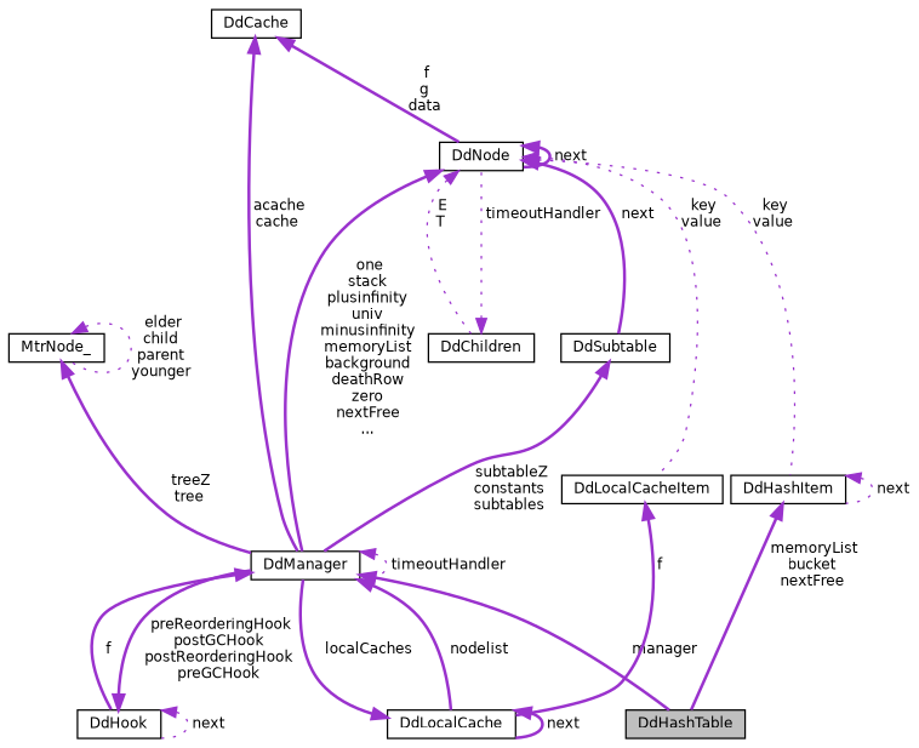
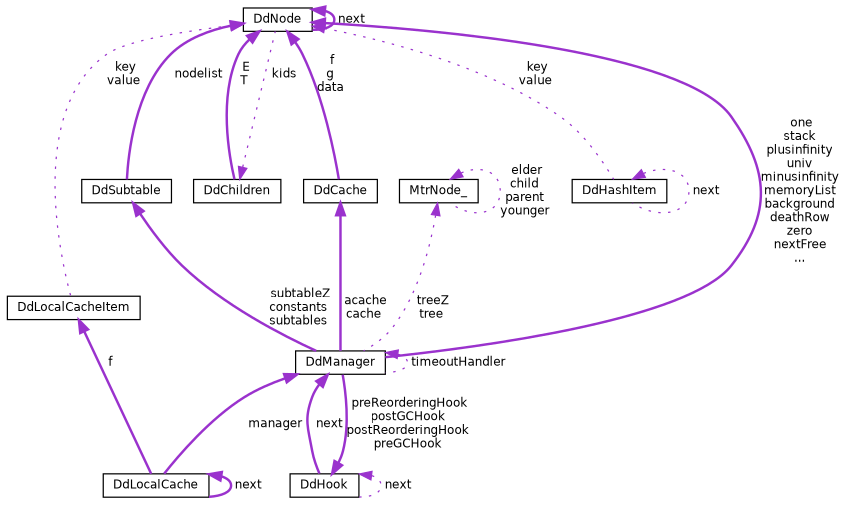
  digraph {
    node [color=black fillcolor=white fontname=Helvetica fontsize=10 shape=record style=filled]
    edge [color=darkorchid3 dir=back fontname=Helvetica fontsize=10 labelfontname=Helvetica labelfontsize=10 style=bold]
-   n1 [fillcolor=grey75 fontcolor=black height=0.2 label=DdHashTable width=0.4]
    n2 [height=0.2 label=DdManager width=0.4]
    n3 [height=0.2 label=DdLocalCache width=0.4]
    n4 [height=0.2 label=DdHook width=0.4]
    n5 [height=0.2 label=DdLocalCacheItem width=0.4]
    n6 [height=0.2 label=DdNode width=0.4]
    n7 [height=0.2 label=DdChildren width=0.4]
    n8 [height=0.2 label=DdSubtable width=0.4]
    n9 [height=0.2 label=DdCache width=0.4]
    n10 [height=0.2 label=DdHashItem width=0.4]
    n11 [height=0.2 label=MtrNode_ width=0.4]
-   n2 -> n1 [label=" manager"]
    n2 -> n2 [label=" timeoutHandler" style=dotted]
-   n2 -> n3 [label=" nodelist"]
-   n2 -> n4 [label=" f"]
-   n3 -> n2 [label=" localCaches"]
+   n2 -> n3 [label=" manager"]
+   n2 -> n4 [label=" next"]
    n3 -> n3 [label=" next"]
    n4 -> n2 [label=" preReorderingHook\npostGCHook\npostReorderingHook\npreGCHook"]
    n4 -> n4 [label=" next" style=dotted]
    n5 -> n3 [label=" f"]
    n6 -> n2 [label=" one\nstack\nplusinfinity\nuniv\nminusinfinity\nmemoryList\nbackground\ndeathRow\nzero\nnextFree\n..."]
    n6 -> n5 [label=" key\nvalue" style=dotted]
    n6 -> n6 [label=" next"]
-   n6 -> n7 [label=" E\nT" style=dotted]
-   n6 -> n8 [label=" next"]
-   n9 -> n6 [label=" f\ng\ndata"]
+   n6 -> n7 [label=" E\nT"]
+   n6 -> n8 [label=" nodelist"]
+   n6 -> n9 [label=" f\ng\ndata"]
    n6 -> n10 [label=" key\nvalue" style=dotted]
-   n7 -> n6 [label=" timeoutHandler" style=dotted]
+   n7 -> n6 [label=" kids" style=dotted]
    n8 -> n2 [label=" subtableZ\nconstants\nsubtables"]
    n9 -> n2 [label=" acache\ncache"]
-   n10 -> n1 [label=" memoryList\nbucket\nnextFree"]
    n10 -> n10 [label=" next" style=dotted]
-   n11 -> n2 [label=" treeZ\ntree"]
+   n11 -> n2 [label=" treeZ\ntree" style=dotted]
    n11 -> n11 [label=" elder\nchild\nparent\nyounger" style=dotted]
  }
